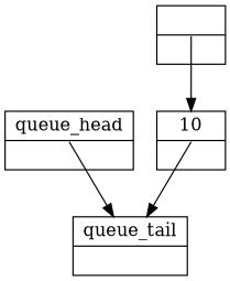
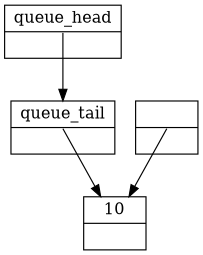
  digraph {
    rankdir=TB
    node [shape=record]
    edge [arrowtail=vee tailclip=false]
    n1 [label="{ queue_head | <next>  }"]
    n2 [label="{ queue_tail | <next>  }"]
    n3 [label="{ 10 | <next>  }"]
    n4 [label="{ | <next>  }"]
    n1 -> n2
-   n3 -> n2
+   n2 -> n3
    n4 -> n3
  }
